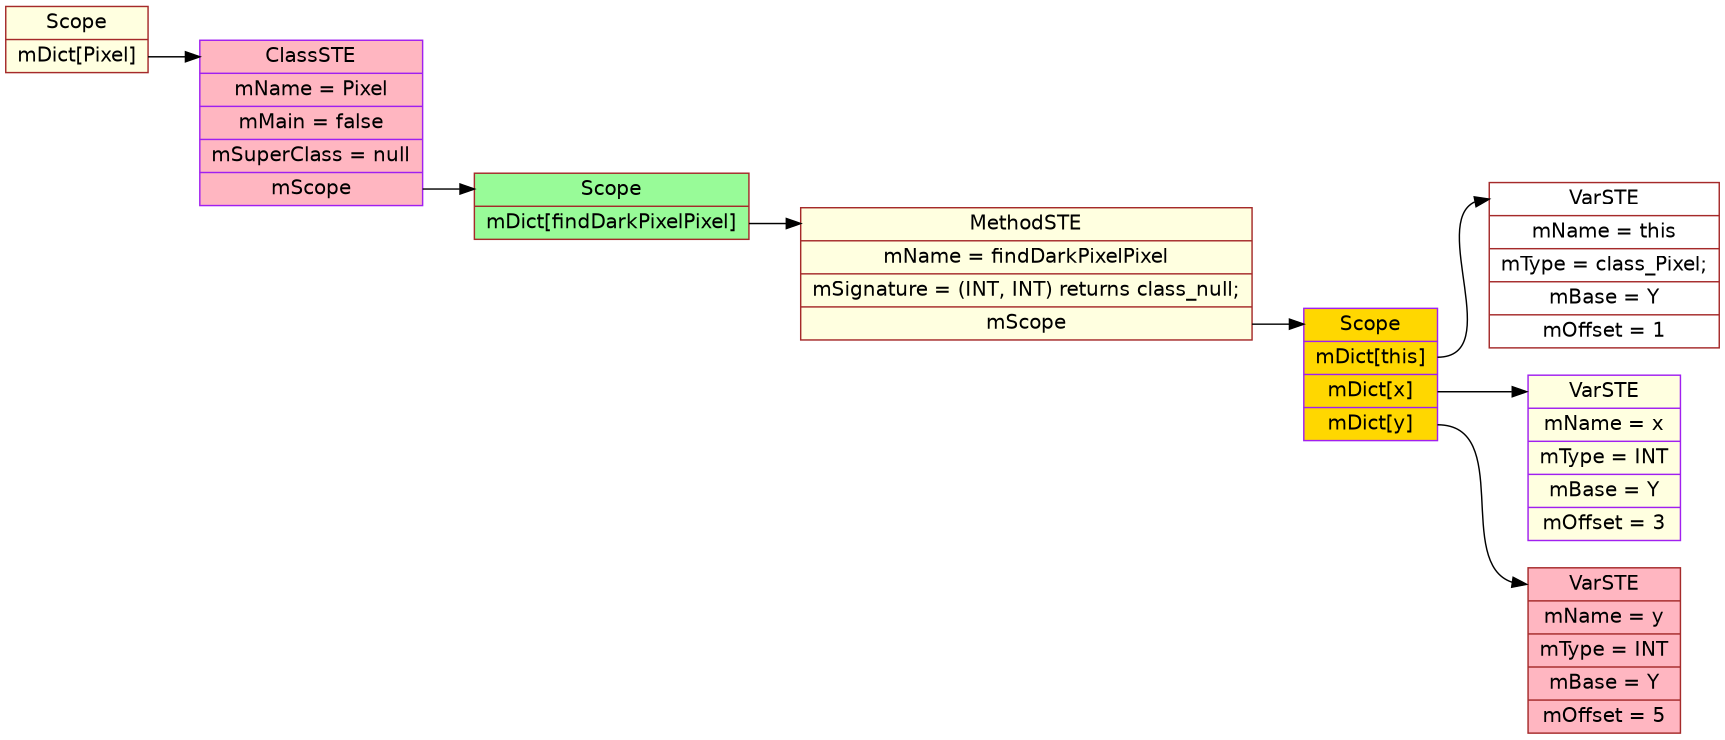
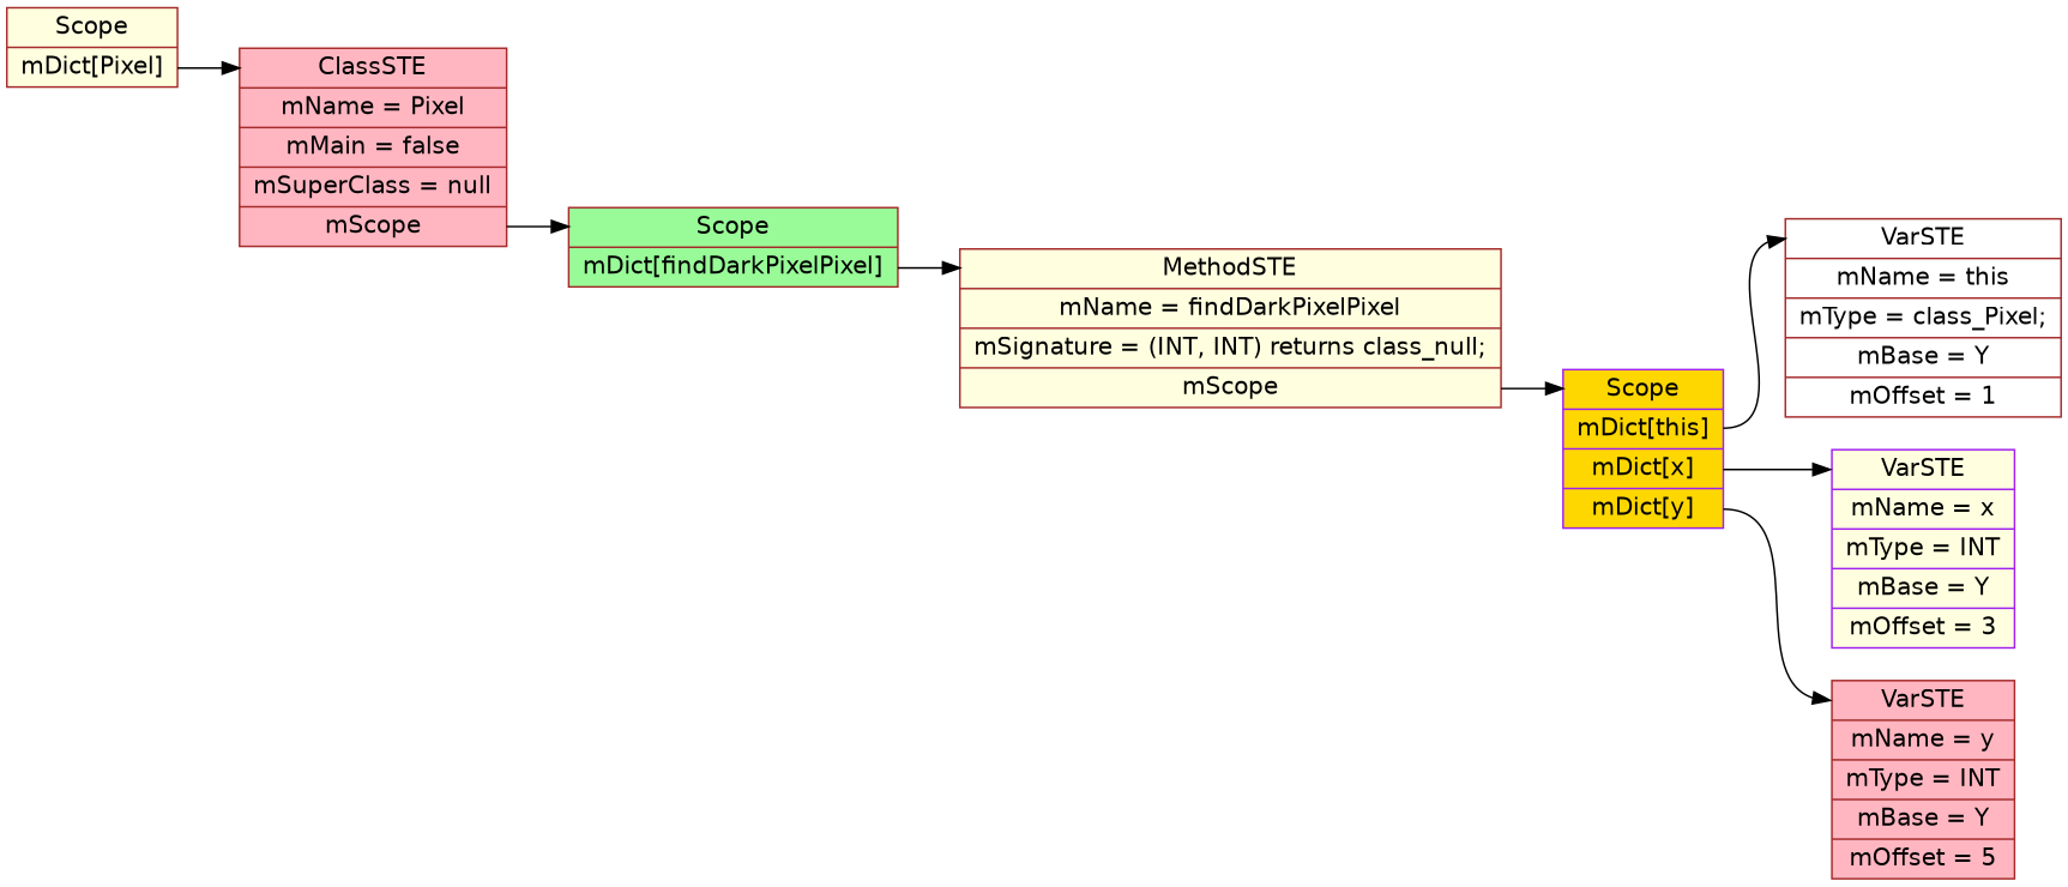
  digraph {
    rankdir=LR
    fontname="DejaVu Sans"
    node [shape=record style=filled fillcolor=lightyellow color=brown fontname="DejaVu Sans"]
    edge [headport=f0 tailport=f1 fontname="DejaVu Sans"]
    n1 [label=" <f0> Scope | <f1> mDict\[Pixel\] "]
-   n2 [label=" <f0> ClassSTE | <f1> mName = Pixel| <f2> mMain = false| <f3> mSuperClass = null| <f4> mScope " fillcolor=lightpink color=purple]
+   n2 [label=" <f0> ClassSTE | <f1> mName = Pixel| <f2> mMain = false| <f3> mSuperClass = null| <f4> mScope " fillcolor=lightpink]
    n3 [label=" <f0> Scope | <f1> mDict\[findDarkPixelPixel\] " fillcolor=palegreen]
    n4 [label=" <f0> MethodSTE | <f1> mName = findDarkPixelPixel| <f2> mSignature = (INT, INT) returns class_null;| <f3> mScope "]
    n5 [label=" <f0> Scope | <f1> mDict\[this\] | <f2> mDict\[x\] | <f3> mDict\[y\] " fillcolor=gold color=purple]
    n6 [label=" <f0> VarSTE | <f1> mName = this| <f2> mType = class_Pixel;| <f3> mBase = Y| <f4> mOffset = 1" fillcolor=white]
    n7 [label=" <f0> VarSTE | <f1> mName = x| <f2> mType = INT| <f3> mBase = Y| <f4> mOffset = 3" color=purple]
    n8 [label=" <f0> VarSTE | <f1> mName = y| <f2> mType = INT| <f3> mBase = Y| <f4> mOffset = 5" fillcolor=lightpink]
    n1 -> n2
    n2 -> n3 [tailport=f4]
    n3 -> n4
    n4 -> n5 [tailport=f3]
    n5 -> n6
    n5 -> n7 [tailport=f2]
    n5 -> n8 [tailport=f3]
  }
